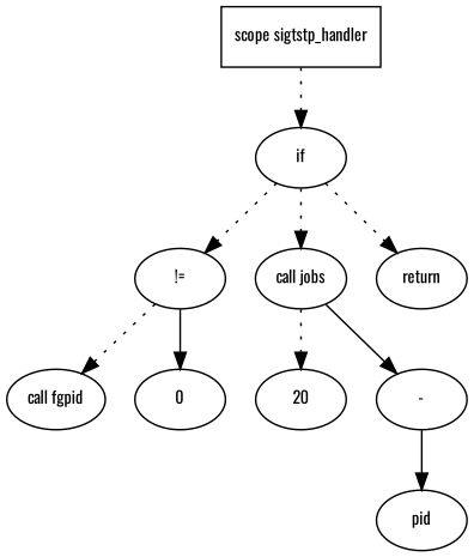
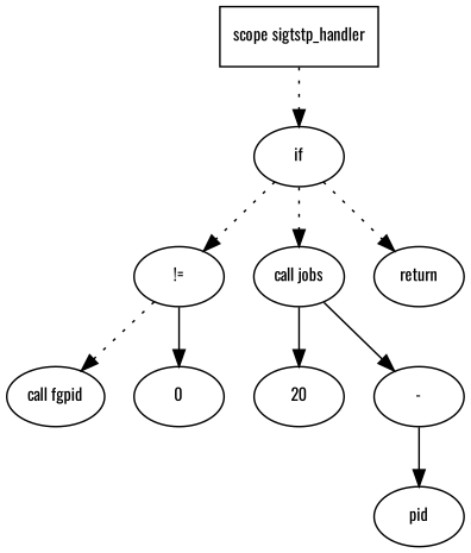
  digraph {
    fontname=Oswald
    fontsize=10
    node [fontname=Oswald fontsize=10 shape=ellipse]
    edge [fontname=Oswald fontsize=10 style=dotted]
    n1 [label="scope sigtstp_handler" shape=box]
    n2 [label=if]
    n3 [label="!="]
    n4 [label="call jobs"]
    n5 [label=return]
    n6 [label="call fgpid"]
    n7 [label=0]
    n8 [label=20]
    n9 [label="-"]
    n10 [label=pid]
    n1 -> n2
    n2 -> n3
    n2 -> n4
    n2 -> n5
    n3 -> n6
    n3 -> n7 [style=""]
-   n4 -> n8
+   n4 -> n8 [style=""]
    n4 -> n9 [style=""]
    n9 -> n10 [style=""]
  }
